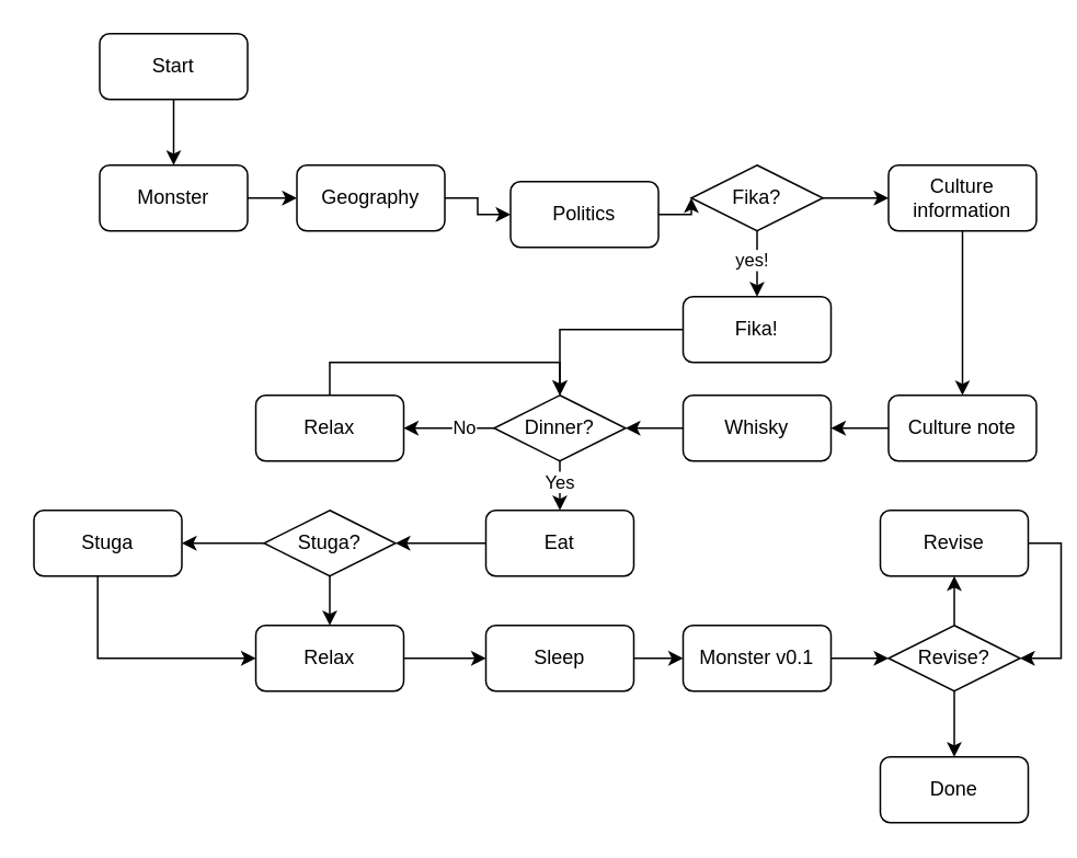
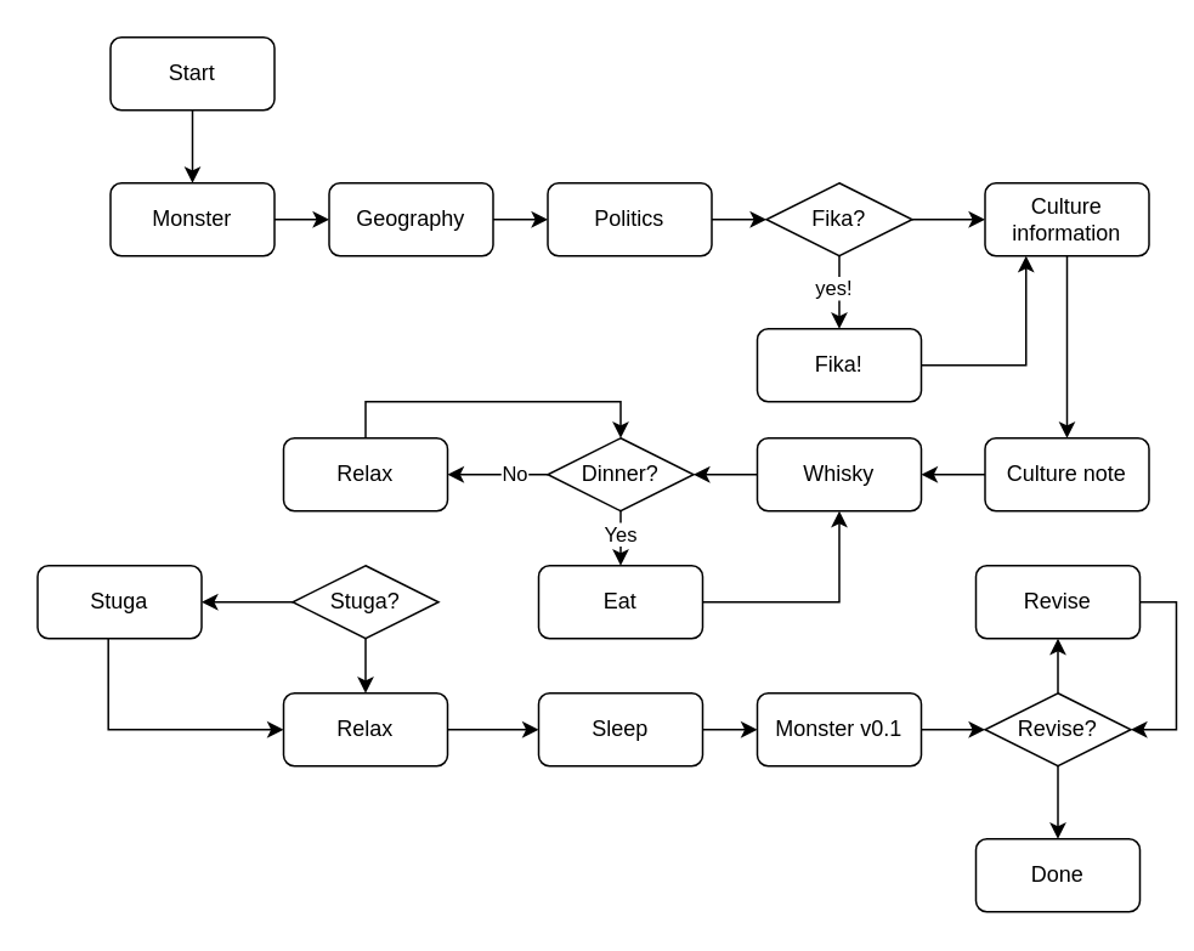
  <mxCell id="0" />
  <mxCell id="1" parent="0" />
  <mxCell id="2" style="edgeStyle=orthogonalEdgeStyle;rounded=0;orthogonalLoop=1;jettySize=auto;html=1;exitX=1;exitY=0.5;exitDx=0;exitDy=0;entryX=0;entryY=0.5;entryDx=0;entryDy=0;" edge="1" parent="1" source="3" target="7"><mxGeometry relative="1" as="geometry" /></mxCell>
  <mxCell id="3" value="Geography" style="rounded=1;whiteSpace=wrap;html=1;" vertex="1" parent="1"><mxGeometry x="180" y="100" width="90" height="40" as="geometry" /></mxCell>
  <mxCell id="4" style="edgeStyle=orthogonalEdgeStyle;rounded=0;orthogonalLoop=1;jettySize=auto;html=1;exitX=1;exitY=0.5;exitDx=0;exitDy=0;entryX=0;entryY=0.5;entryDx=0;entryDy=0;" edge="1" parent="1" source="5" target="3"><mxGeometry relative="1" as="geometry" /></mxCell>
  <mxCell id="5" value="Monster" style="rounded=1;whiteSpace=wrap;html=1;" vertex="1" parent="1"><mxGeometry x="60" y="100" width="90" height="40" as="geometry" /></mxCell>
  <mxCell id="6" style="edgeStyle=orthogonalEdgeStyle;rounded=0;orthogonalLoop=1;jettySize=auto;html=1;entryX=0;entryY=0.5;entryDx=0;entryDy=0;" edge="1" parent="1" source="7" target="30"><mxGeometry relative="1" as="geometry" /></mxCell>
- <mxCell id="7" value="Politics" style="rounded=1;whiteSpace=wrap;html=1;" vertex="1" parent="1"><mxGeometry x="310" y="110" width="90" height="40" as="geometry" /></mxCell>
+ <mxCell id="7" value="Politics" style="rounded=1;whiteSpace=wrap;html=1;" vertex="1" parent="1"><mxGeometry x="300" y="100" width="90" height="40" as="geometry" /></mxCell>
  <mxCell id="8" style="edgeStyle=orthogonalEdgeStyle;rounded=0;orthogonalLoop=1;jettySize=auto;html=1;exitX=0.5;exitY=1;exitDx=0;exitDy=0;entryX=0.5;entryY=0;entryDx=0;entryDy=0;" edge="1" parent="1" source="9" target="11"><mxGeometry relative="1" as="geometry" /></mxCell>
  <mxCell id="9" value="Culture information" style="rounded=1;whiteSpace=wrap;html=1;" vertex="1" parent="1"><mxGeometry x="540" y="100" width="90" height="40" as="geometry" /></mxCell>
  <mxCell id="10" style="edgeStyle=orthogonalEdgeStyle;rounded=0;orthogonalLoop=1;jettySize=auto;html=1;entryX=1;entryY=0.5;entryDx=0;entryDy=0;" edge="1" parent="1" source="11" target="15"><mxGeometry relative="1" as="geometry" /></mxCell>
  <mxCell id="11" value="Culture note" style="rounded=1;whiteSpace=wrap;html=1;" vertex="1" parent="1"><mxGeometry x="540" y="240" width="90" height="40" as="geometry" /></mxCell>
  <mxCell id="12" style="edgeStyle=orthogonalEdgeStyle;rounded=0;orthogonalLoop=1;jettySize=auto;html=1;" edge="1" parent="1" source="13" target="5"><mxGeometry relative="1" as="geometry" /></mxCell>
  <mxCell id="13" value="Start" style="rounded=1;whiteSpace=wrap;html=1;" vertex="1" parent="1"><mxGeometry x="60" y="20" width="90" height="40" as="geometry" /></mxCell>
  <mxCell id="14" style="edgeStyle=orthogonalEdgeStyle;rounded=0;orthogonalLoop=1;jettySize=auto;html=1;entryX=1;entryY=0.5;entryDx=0;entryDy=0;" edge="1" parent="1" source="15" target="40"><mxGeometry relative="1" as="geometry" /></mxCell>
  <mxCell id="15" value="Whisky" style="rounded=1;whiteSpace=wrap;html=1;" vertex="1" parent="1"><mxGeometry x="415" y="240" width="90" height="40" as="geometry" /></mxCell>
  <mxCell id="16" style="edgeStyle=orthogonalEdgeStyle;rounded=0;orthogonalLoop=1;jettySize=auto;html=1;entryX=0;entryY=0.5;entryDx=0;entryDy=0;" edge="1" parent="1" source="17" target="35"><mxGeometry relative="1" as="geometry" /></mxCell>
  <mxCell id="17" value="Monster v0.1" style="rounded=1;whiteSpace=wrap;html=1;" vertex="1" parent="1"><mxGeometry x="415" y="380" width="90" height="40" as="geometry" /></mxCell>
  <mxCell id="18" style="edgeStyle=orthogonalEdgeStyle;rounded=0;orthogonalLoop=1;jettySize=auto;html=1;entryX=1;entryY=0.5;entryDx=0;entryDy=0;exitX=1;exitY=0.5;exitDx=0;exitDy=0;" edge="1" parent="1" source="19" target="35"><mxGeometry relative="1" as="geometry" /></mxCell>
  <mxCell id="19" value="Revise" style="rounded=1;whiteSpace=wrap;html=1;" vertex="1" parent="1"><mxGeometry x="535" y="310" width="90" height="40" as="geometry" /></mxCell>
  <mxCell id="20" style="edgeStyle=orthogonalEdgeStyle;rounded=0;orthogonalLoop=1;jettySize=auto;html=1;exitX=0;exitY=0.5;exitDx=0;exitDy=0;entryX=1;entryY=0.5;entryDx=0;entryDy=0;" edge="1" parent="1" source="22" target="42"><mxGeometry relative="1" as="geometry" /></mxCell>
  <mxCell id="21" style="edgeStyle=orthogonalEdgeStyle;rounded=0;orthogonalLoop=1;jettySize=auto;html=1;" edge="1" parent="1" source="22" target="46"><mxGeometry relative="1" as="geometry" /></mxCell>
  <mxCell id="22" value="Stuga?" style="rhombus;whiteSpace=wrap;html=1;" vertex="1" parent="1"><mxGeometry x="160" y="310" width="80" height="40" as="geometry" /></mxCell>
  <mxCell id="23" style="edgeStyle=orthogonalEdgeStyle;rounded=0;orthogonalLoop=1;jettySize=auto;html=1;entryX=0.5;entryY=0;entryDx=0;entryDy=0;exitX=0.5;exitY=0;exitDx=0;exitDy=0;" edge="1" parent="1" source="24" target="40"><mxGeometry relative="1" as="geometry" /></mxCell>
  <mxCell id="24" value="Relax" style="rounded=1;whiteSpace=wrap;html=1;" vertex="1" parent="1"><mxGeometry x="155" y="240" width="90" height="40" as="geometry" /></mxCell>
- <mxCell id="25" style="edgeStyle=orthogonalEdgeStyle;rounded=0;orthogonalLoop=1;jettySize=auto;html=1;" edge="1" parent="1" source="26" target="22"><mxGeometry relative="1" as="geometry" /></mxCell>
+ <mxCell id="25" style="edgeStyle=orthogonalEdgeStyle;rounded=0;orthogonalLoop=1;jettySize=auto;html=1;" edge="1" parent="1" source="26" target="15"><mxGeometry relative="1" as="geometry" /></mxCell>
  <mxCell id="26" value="Eat" style="rounded=1;whiteSpace=wrap;html=1;" vertex="1" parent="1"><mxGeometry x="295" y="310" width="90" height="40" as="geometry" /></mxCell>
  <mxCell id="27" style="edgeStyle=orthogonalEdgeStyle;rounded=0;orthogonalLoop=1;jettySize=auto;html=1;exitX=0.5;exitY=1;exitDx=0;exitDy=0;entryX=0.5;entryY=0;entryDx=0;entryDy=0;" edge="1" parent="1" source="30" target="32"><mxGeometry relative="1" as="geometry" /></mxCell>
  <mxCell id="28" value="yes!" style="edgeLabel;html=1;align=center;verticalAlign=middle;resizable=0;points=[];" vertex="1" connectable="0" parent="27"><mxGeometry x="-0.14" y="-4" relative="1" as="geometry"><mxPoint as="offset" /></mxGeometry></mxCell>
  <mxCell id="29" style="edgeStyle=orthogonalEdgeStyle;rounded=0;orthogonalLoop=1;jettySize=auto;html=1;entryX=0;entryY=0.5;entryDx=0;entryDy=0;" edge="1" parent="1" source="30" target="9"><mxGeometry relative="1" as="geometry" /></mxCell>
  <mxCell id="30" value="Fika?" style="rhombus;whiteSpace=wrap;html=1;" vertex="1" parent="1"><mxGeometry x="420" y="100" width="80" height="40" as="geometry" /></mxCell>
- <mxCell id="31" style="edgeStyle=orthogonalEdgeStyle;rounded=0;orthogonalLoop=1;jettySize=auto;html=1;" edge="1" parent="1" source="32" target="40"><mxGeometry relative="1" as="geometry" /></mxCell>
+ <mxCell id="31" style="edgeStyle=orthogonalEdgeStyle;rounded=0;orthogonalLoop=1;jettySize=auto;html=1;entryX=0.25;entryY=1;entryDx=0;entryDy=0;" edge="1" parent="1" source="32" target="9"><mxGeometry relative="1" as="geometry" /></mxCell>
  <mxCell id="32" value="Fika!" style="rounded=1;whiteSpace=wrap;html=1;" vertex="1" parent="1"><mxGeometry x="415" y="180" width="90" height="40" as="geometry" /></mxCell>
  <mxCell id="33" style="edgeStyle=orthogonalEdgeStyle;rounded=0;orthogonalLoop=1;jettySize=auto;html=1;entryX=0.5;entryY=0;entryDx=0;entryDy=0;" edge="1" parent="1" source="35" target="47"><mxGeometry relative="1" as="geometry" /></mxCell>
  <mxCell id="34" style="edgeStyle=orthogonalEdgeStyle;rounded=0;orthogonalLoop=1;jettySize=auto;html=1;" edge="1" parent="1" source="35" target="19"><mxGeometry relative="1" as="geometry" /></mxCell>
  <mxCell id="35" value="Revise?" style="rhombus;whiteSpace=wrap;html=1;" vertex="1" parent="1"><mxGeometry x="540" y="380" width="80" height="40" as="geometry" /></mxCell>
  <mxCell id="36" style="edgeStyle=orthogonalEdgeStyle;rounded=0;orthogonalLoop=1;jettySize=auto;html=1;exitX=0.5;exitY=1;exitDx=0;exitDy=0;entryX=0.5;entryY=0;entryDx=0;entryDy=0;" edge="1" parent="1" source="40" target="26"><mxGeometry relative="1" as="geometry" /></mxCell>
  <mxCell id="37" value="Yes" style="edgeLabel;html=1;align=center;verticalAlign=middle;resizable=0;points=[];" vertex="1" connectable="0" parent="36"><mxGeometry x="-0.187" y="-1" relative="1" as="geometry"><mxPoint as="offset" /></mxGeometry></mxCell>
  <mxCell id="38" style="edgeStyle=orthogonalEdgeStyle;rounded=0;orthogonalLoop=1;jettySize=auto;html=1;exitX=0;exitY=0.5;exitDx=0;exitDy=0;entryX=1;entryY=0.5;entryDx=0;entryDy=0;" edge="1" parent="1" source="40" target="24"><mxGeometry relative="1" as="geometry" /></mxCell>
  <mxCell id="39" value="No" style="edgeLabel;html=1;align=center;verticalAlign=middle;resizable=0;points=[];" vertex="1" connectable="0" parent="38"><mxGeometry x="-0.324" y="-1" relative="1" as="geometry"><mxPoint as="offset" /></mxGeometry></mxCell>
  <mxCell id="40" value="Dinner?" style="rhombus;whiteSpace=wrap;html=1;" vertex="1" parent="1"><mxGeometry x="300" y="240" width="80" height="40" as="geometry" /></mxCell>
  <mxCell id="41" style="edgeStyle=orthogonalEdgeStyle;rounded=0;orthogonalLoop=1;jettySize=auto;html=1;entryX=0;entryY=0.5;entryDx=0;entryDy=0;exitX=0.431;exitY=1;exitDx=0;exitDy=0;exitPerimeter=0;" edge="1" parent="1" source="42" target="46"><mxGeometry relative="1" as="geometry" /></mxCell>
  <mxCell id="42" value="Stuga" style="rounded=1;whiteSpace=wrap;html=1;" vertex="1" parent="1"><mxGeometry x="20" y="310" width="90" height="40" as="geometry" /></mxCell>
  <mxCell id="43" style="edgeStyle=orthogonalEdgeStyle;rounded=0;orthogonalLoop=1;jettySize=auto;html=1;" edge="1" parent="1" source="44" target="17"><mxGeometry relative="1" as="geometry" /></mxCell>
  <mxCell id="44" value="Sleep" style="rounded=1;whiteSpace=wrap;html=1;" vertex="1" parent="1"><mxGeometry x="295" y="380" width="90" height="40" as="geometry" /></mxCell>
  <mxCell id="45" style="edgeStyle=orthogonalEdgeStyle;rounded=0;orthogonalLoop=1;jettySize=auto;html=1;entryX=0;entryY=0.5;entryDx=0;entryDy=0;" edge="1" parent="1" source="46" target="44"><mxGeometry relative="1" as="geometry" /></mxCell>
  <mxCell id="46" value="Relax" style="rounded=1;whiteSpace=wrap;html=1;" vertex="1" parent="1"><mxGeometry x="155" y="380" width="90" height="40" as="geometry" /></mxCell>
  <mxCell id="47" value="Done" style="rounded=1;whiteSpace=wrap;html=1;" vertex="1" parent="1"><mxGeometry x="535" y="460" width="90" height="40" as="geometry" /></mxCell>
